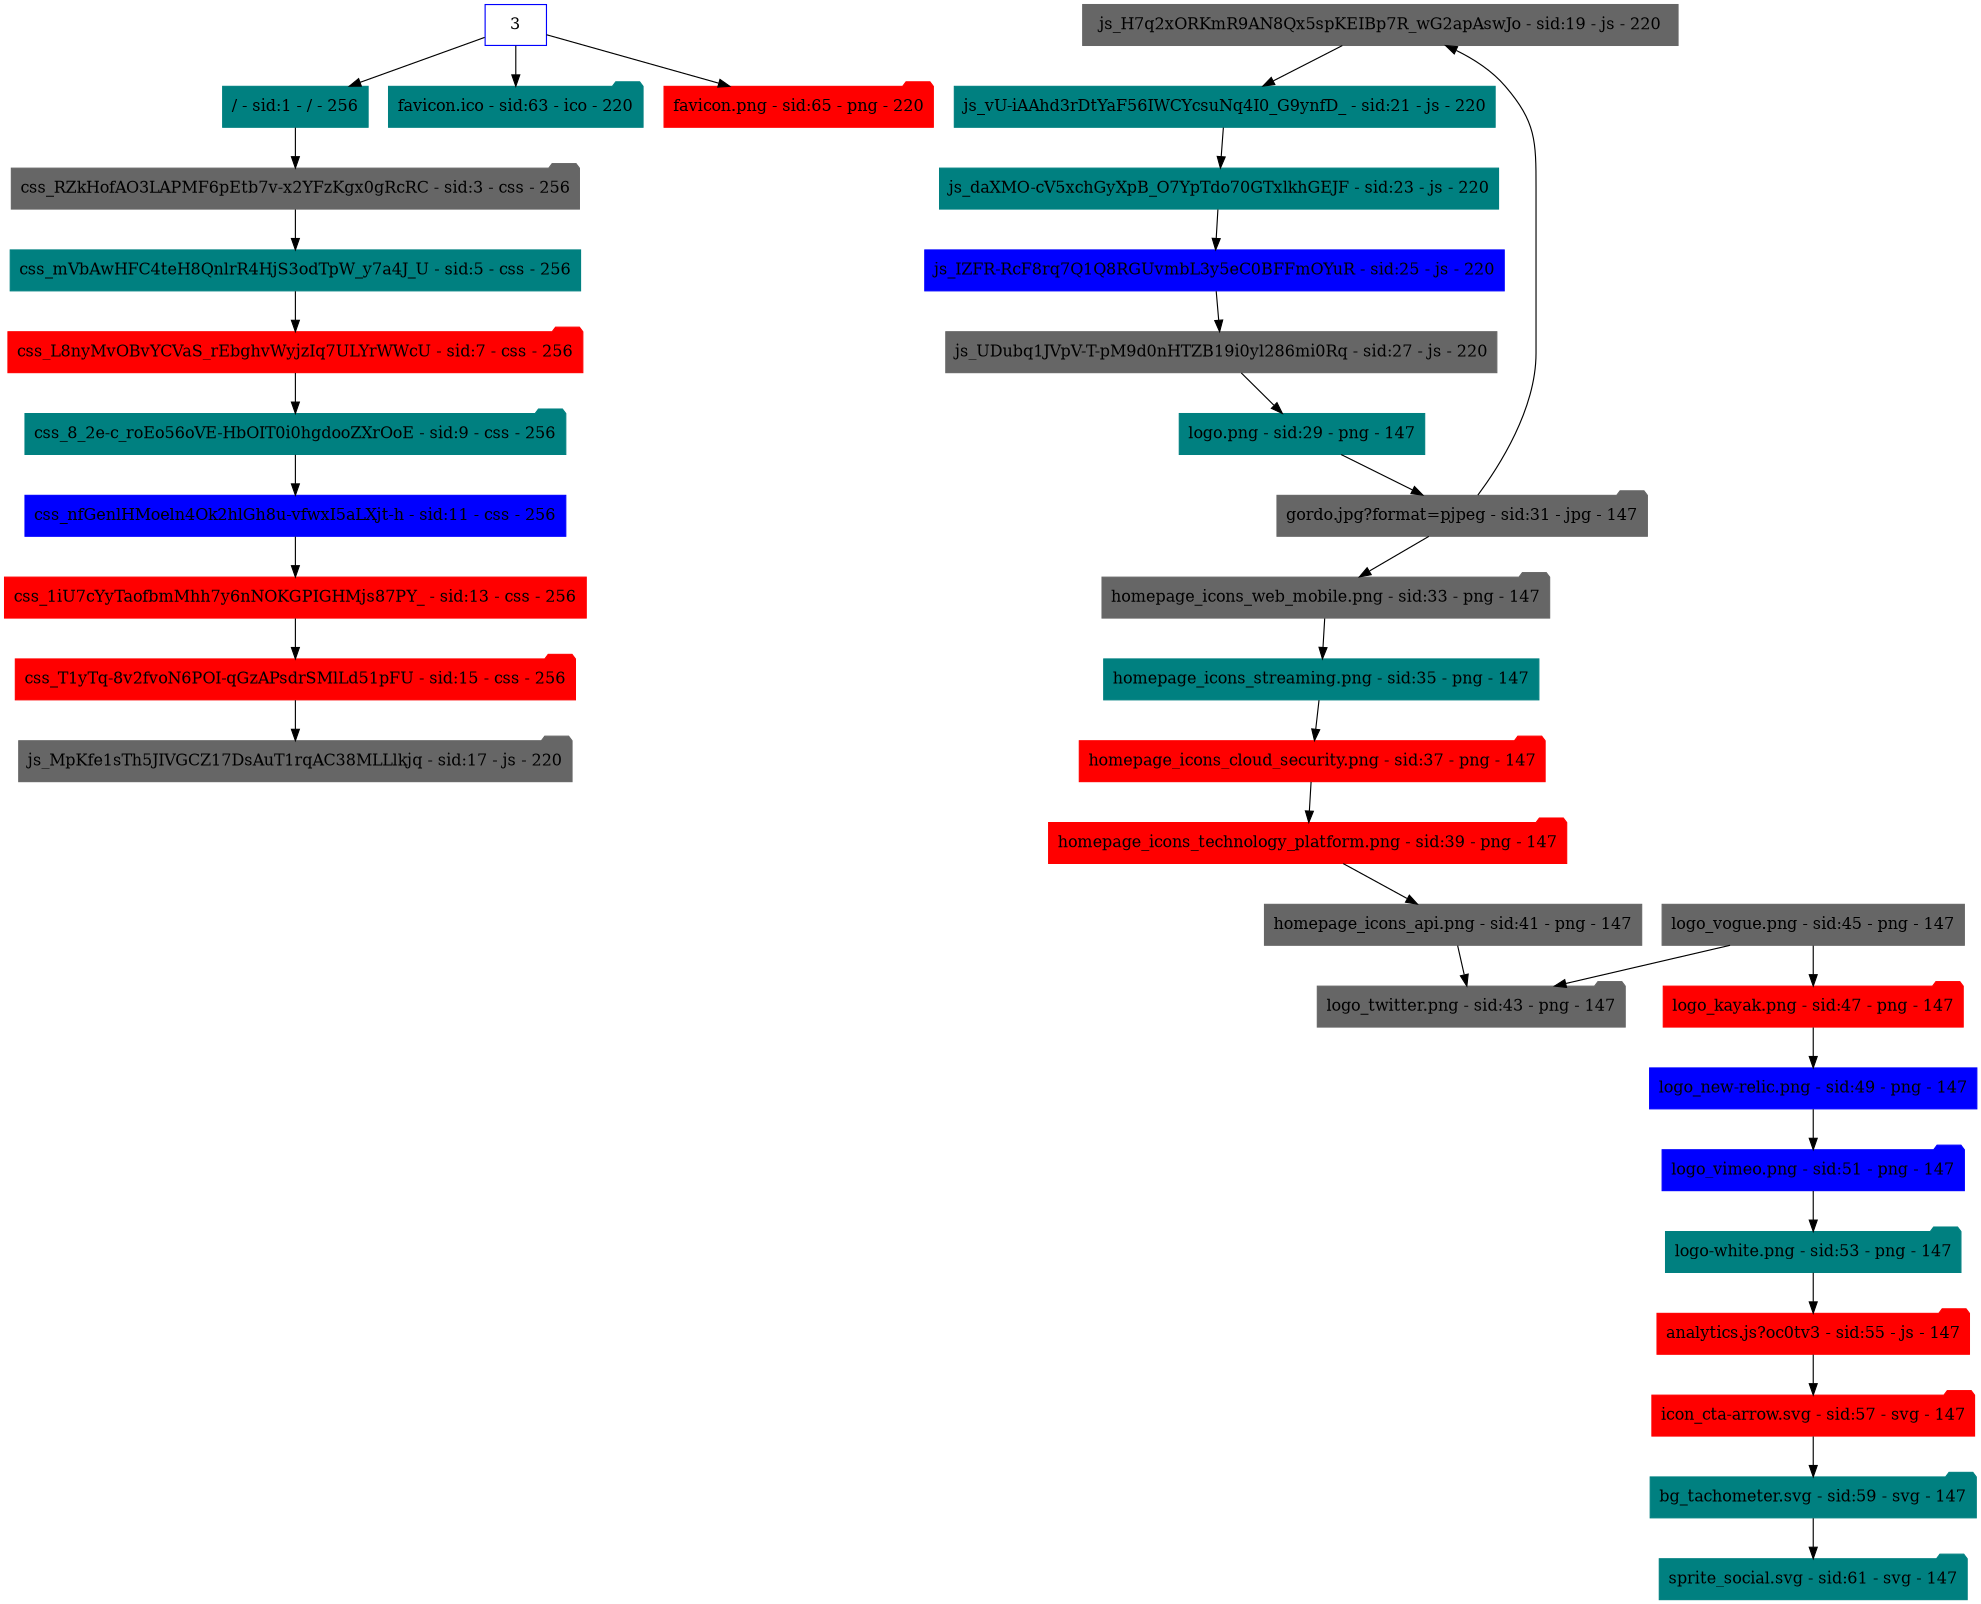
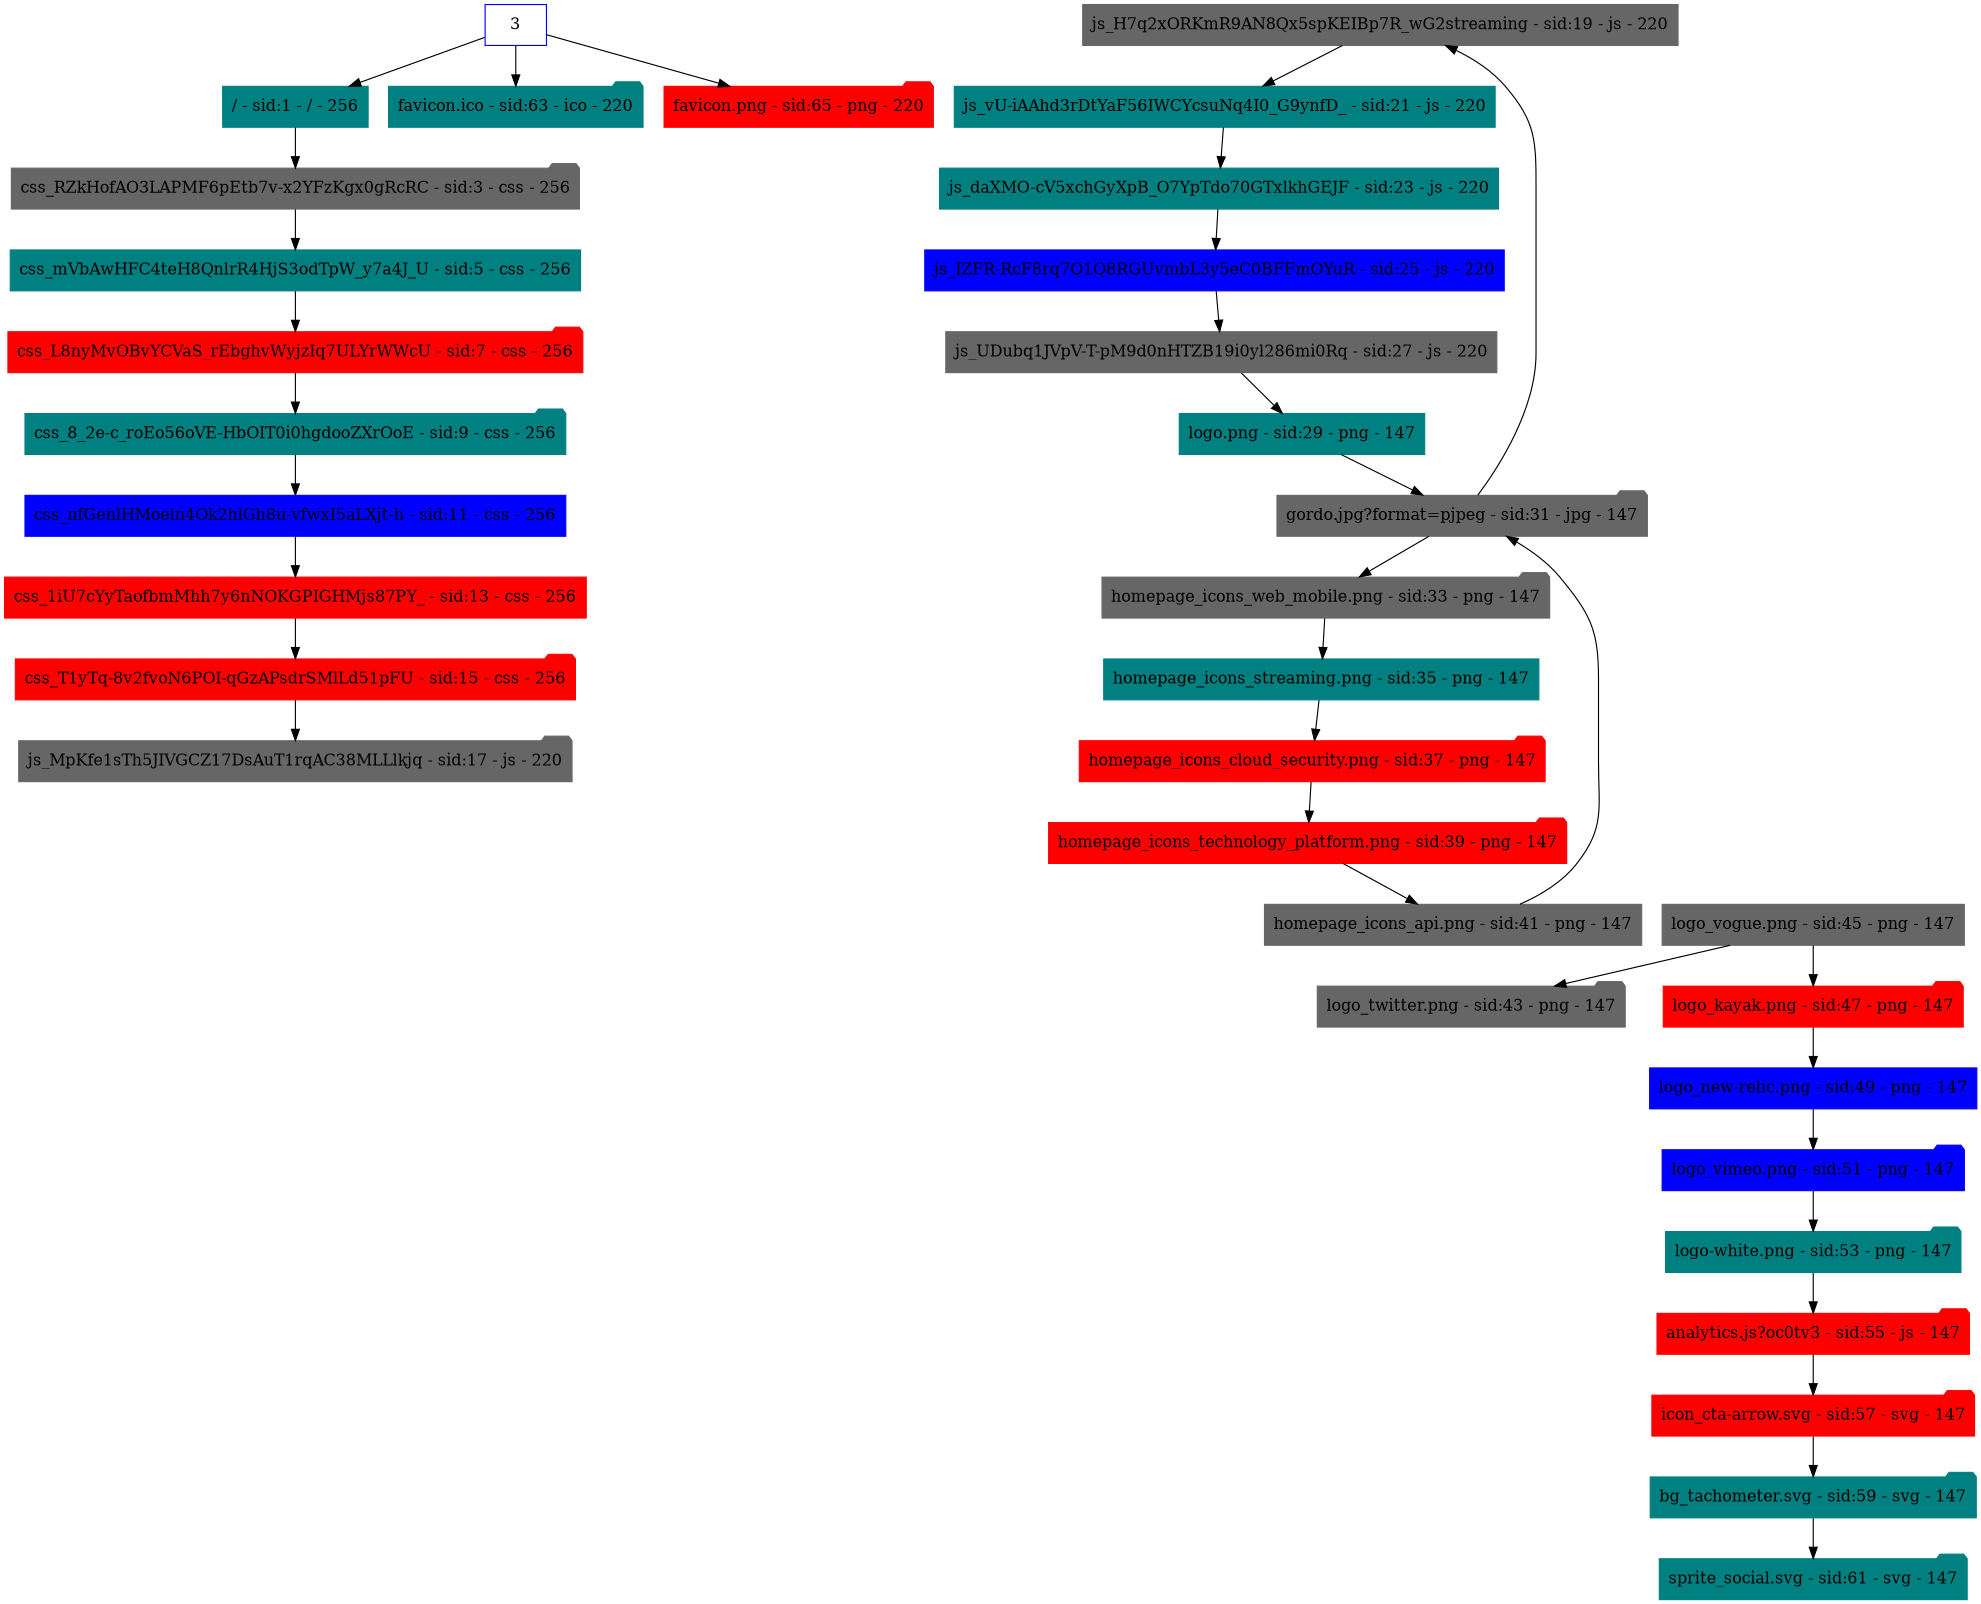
  digraph {
    node [color=teal shape=folder style=filled]
    n1 [label="/ - sid:1 - / - 256" shape=box]
    n2 [color=gray40 label="css_RZkHofAO3LAPMF6pEtb7v-x2YFzKgx0gRcRC - sid:3 - css - 256"]
    n3 [label="css_mVbAwHFC4teH8QnlrR4HjS3odTpW_y7a4J_U - sid:5 - css - 256" shape=box]
    n4 [color=blue label=3 shape=box style=""]
    n5 [label="favicon.ico - sid:63 - ico - 220"]
    n6 [color=red label="favicon.png - sid:65 - png - 220"]
    n7 [color=red label="css_L8nyMvOBvYCVaS_rEbghvWyjzIq7ULYrWWcU - sid:7 - css - 256"]
    n8 [label="css_8_2e-c_roEo56oVE-HbOIT0i0hgdooZXrOoE - sid:9 - css - 256"]
    n9 [color=blue label="css_nfGenlHMoeln4Ok2hlGh8u-vfwxI5aLXjt-h - sid:11 - css - 256" shape=box]
    n10 [color=red label="css_1iU7cYyTaofbmMhh7y6nNOKGPIGHMjs87PY_ - sid:13 - css - 256" shape=box]
    n11 [color=red label="css_T1yTq-8v2fvoN6POI-qGzAPsdrSMlLd51pFU - sid:15 - css - 256"]
    n12 [color=gray40 label="js_MpKfe1sTh5JIVGCZ17DsAuT1rqAC38MLLlkjq - sid:17 - js - 220"]
-   n13 [color=gray40 label="js_H7q2xORKmR9AN8Qx5spKEIBp7R_wG2apAswJo - sid:19 - js - 220" shape=box]
+   n13 [color=gray40 label="js_H7q2xORKmR9AN8Qx5spKEIBp7R_wG2streaming - sid:19 - js - 220" shape=box]
    n14 [label="js_vU-iAAhd3rDtYaF56IWCYcsuNq4I0_G9ynfD_ - sid:21 - js - 220" shape=box]
    n15 [label="js_daXMO-cV5xchGyXpB_O7YpTdo70GTxlkhGEJF - sid:23 - js - 220" shape=box]
    n16 [color=blue label="js_IZFR-RcF8rq7Q1Q8RGUvmbL3y5eC0BFFmOYuR - sid:25 - js - 220" shape=box]
    n17 [color=gray40 label="js_UDubq1JVpV-T-pM9d0nHTZB19i0yl286mi0Rq - sid:27 - js - 220" shape=box]
    n18 [label="logo.png - sid:29 - png - 147" shape=box]
    n19 [color=gray40 label="gordo.jpg?format=pjpeg - sid:31 - jpg - 147"]
    n20 [color=gray40 label="homepage_icons_web_mobile.png - sid:33 - png - 147"]
    n21 [label="homepage_icons_streaming.png - sid:35 - png - 147" shape=box]
    n22 [color=red label="homepage_icons_cloud_security.png - sid:37 - png - 147"]
    n23 [color=red label="homepage_icons_technology_platform.png - sid:39 - png - 147"]
    n24 [color=gray40 label="homepage_icons_api.png - sid:41 - png - 147" shape=box]
    n25 [color=gray40 label="logo_twitter.png - sid:43 - png - 147"]
    n26 [color=gray40 label="logo_vogue.png - sid:45 - png - 147" shape=box]
    n27 [color=red label="logo_kayak.png - sid:47 - png - 147"]
    n28 [color=blue label="logo_new-relic.png - sid:49 - png - 147" shape=box]
    n29 [color=blue label="logo_vimeo.png - sid:51 - png - 147"]
    n30 [label="logo-white.png - sid:53 - png - 147"]
    n31 [color=red label="analytics.js?oc0tv3 - sid:55 - js - 147"]
    n32 [color=red label="icon_cta-arrow.svg - sid:57 - svg - 147"]
    n33 [label="bg_tachometer.svg - sid:59 - svg - 147"]
    n34 [label="sprite_social.svg - sid:61 - svg - 147"]
    n1 -> n2
    n2 -> n3
    n3 -> n7
    n4 -> n1
    n4 -> n5
    n4 -> n6
    n7 -> n8
    n8 -> n9
    n9 -> n10
    n10 -> n11
    n11 -> n12
    n13 -> n14
    n14 -> n15
    n15 -> n16
    n16 -> n17
    n17 -> n18
    n18 -> n19
    n19 -> n13
    n19 -> n20
    n20 -> n21
    n21 -> n22
    n22 -> n23
    n23 -> n24
-   n24 -> n25
+   n24 -> n19
    n26 -> n25
    n26 -> n27
    n27 -> n28
    n28 -> n29
    n29 -> n30
    n30 -> n31
    n31 -> n32
    n32 -> n33
    n33 -> n34
  }
